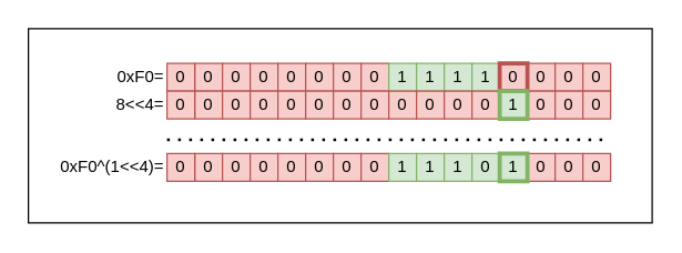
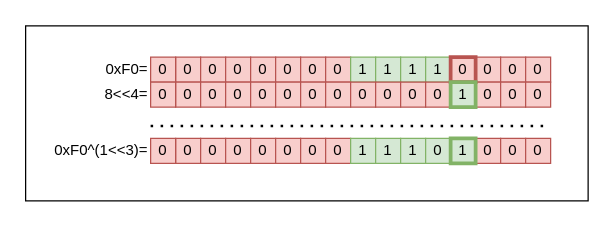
  <mxCell id="0" />
  <mxCell id="1" parent="0" />
  <mxCell id="2" value="" style="rounded=0;whiteSpace=wrap;html=1;strokeColor=default;strokeWidth=1;fillColor=none;" vertex="1" parent="1"><mxGeometry x="20" y="20" width="450" height="140" as="geometry" /></mxCell>
  <mxCell id="3" value="0" style="rounded=0;whiteSpace=wrap;html=1;fillColor=#f8cecc;strokeColor=#b85450;" vertex="1" parent="1"><mxGeometry x="140" y="45" width="20" height="20" as="geometry" /></mxCell>
  <mxCell id="4" value="0" style="rounded=0;whiteSpace=wrap;html=1;fillColor=#f8cecc;strokeColor=#b85450;" vertex="1" parent="1"><mxGeometry x="160" y="45" width="20" height="20" as="geometry" /></mxCell>
  <mxCell id="5" value="0" style="rounded=0;whiteSpace=wrap;html=1;fillColor=#f8cecc;strokeColor=#b85450;" vertex="1" parent="1"><mxGeometry x="180" y="45" width="20" height="20" as="geometry" /></mxCell>
  <mxCell id="6" value="0" style="rounded=0;whiteSpace=wrap;html=1;fillColor=#f8cecc;strokeColor=#b85450;" vertex="1" parent="1"><mxGeometry x="200" y="45" width="20" height="20" as="geometry" /></mxCell>
  <mxCell id="7" value="0" style="rounded=0;whiteSpace=wrap;html=1;fillColor=#f8cecc;strokeColor=#b85450;" vertex="1" parent="1"><mxGeometry x="220" y="45" width="20" height="20" as="geometry" /></mxCell>
  <mxCell id="8" value="0" style="rounded=0;whiteSpace=wrap;html=1;fillColor=#f8cecc;strokeColor=#b85450;" vertex="1" parent="1"><mxGeometry x="240" y="45" width="20" height="20" as="geometry" /></mxCell>
  <mxCell id="9" value="0" style="rounded=0;whiteSpace=wrap;html=1;fillColor=#f8cecc;strokeColor=#b85450;" vertex="1" parent="1"><mxGeometry x="260" y="45" width="20" height="20" as="geometry" /></mxCell>
  <mxCell id="10" value="1" style="rounded=0;whiteSpace=wrap;html=1;fillColor=#d5e8d4;strokeColor=#82b366;" vertex="1" parent="1"><mxGeometry x="280" y="45" width="20" height="20" as="geometry" /></mxCell>
  <mxCell id="11" value="1" style="rounded=0;whiteSpace=wrap;html=1;fillColor=#d5e8d4;strokeColor=#82b366;" vertex="1" parent="1"><mxGeometry x="300" y="45" width="20" height="20" as="geometry" /></mxCell>
  <mxCell id="12" value="1" style="rounded=0;whiteSpace=wrap;html=1;fillColor=#d5e8d4;strokeColor=#82b366;" vertex="1" parent="1"><mxGeometry x="320" y="45" width="20" height="20" as="geometry" /></mxCell>
  <mxCell id="13" value="0" style="rounded=0;whiteSpace=wrap;html=1;fillColor=#f8cecc;strokeColor=#b85450;" vertex="1" parent="1"><mxGeometry x="380" y="45" width="20" height="20" as="geometry" /></mxCell>
  <mxCell id="14" value="0" style="rounded=0;whiteSpace=wrap;html=1;fillColor=#f8cecc;strokeColor=#b85450;" vertex="1" parent="1"><mxGeometry x="400" y="45" width="20" height="20" as="geometry" /></mxCell>
  <mxCell id="15" value="0" style="rounded=0;whiteSpace=wrap;html=1;fillColor=#f8cecc;strokeColor=#b85450;" vertex="1" parent="1"><mxGeometry x="420" y="45" width="20" height="20" as="geometry" /></mxCell>
  <mxCell id="16" value="0" style="rounded=0;whiteSpace=wrap;html=1;fillColor=#f8cecc;strokeColor=#b85450;" vertex="1" parent="1"><mxGeometry x="120" y="45" width="20" height="20" as="geometry" /></mxCell>
  <mxCell id="17" value="0xF0=" style="text;html=1;strokeColor=none;fillColor=none;align=right;verticalAlign=middle;whiteSpace=wrap;rounded=0;" vertex="1" parent="1"><mxGeometry x="80" y="40" width="40" height="30" as="geometry" /></mxCell>
  <mxCell id="18" value="1" style="rounded=0;whiteSpace=wrap;html=1;fillColor=#d5e8d4;strokeColor=#82b366;strokeWidth=1;" vertex="1" parent="1"><mxGeometry x="340" y="45" width="20" height="20" as="geometry" /></mxCell>
  <mxCell id="19" value="0" style="rounded=0;whiteSpace=wrap;html=1;fillColor=#f8cecc;strokeColor=#b85450;" vertex="1" parent="1"><mxGeometry x="140" y="65" width="20" height="20" as="geometry" /></mxCell>
  <mxCell id="20" value="0" style="rounded=0;whiteSpace=wrap;html=1;fillColor=#f8cecc;strokeColor=#b85450;" vertex="1" parent="1"><mxGeometry x="160" y="65" width="20" height="20" as="geometry" /></mxCell>
  <mxCell id="21" value="0" style="rounded=0;whiteSpace=wrap;html=1;fillColor=#f8cecc;strokeColor=#b85450;" vertex="1" parent="1"><mxGeometry x="180" y="65" width="20" height="20" as="geometry" /></mxCell>
  <mxCell id="22" value="0" style="rounded=0;whiteSpace=wrap;html=1;fillColor=#f8cecc;strokeColor=#b85450;" vertex="1" parent="1"><mxGeometry x="200" y="65" width="20" height="20" as="geometry" /></mxCell>
  <mxCell id="23" value="0" style="rounded=0;whiteSpace=wrap;html=1;fillColor=#f8cecc;strokeColor=#b85450;" vertex="1" parent="1"><mxGeometry x="220" y="65" width="20" height="20" as="geometry" /></mxCell>
  <mxCell id="24" value="0" style="rounded=0;whiteSpace=wrap;html=1;fillColor=#f8cecc;strokeColor=#b85450;" vertex="1" parent="1"><mxGeometry x="240" y="65" width="20" height="20" as="geometry" /></mxCell>
  <mxCell id="25" value="0" style="rounded=0;whiteSpace=wrap;html=1;fillColor=#f8cecc;strokeColor=#b85450;" vertex="1" parent="1"><mxGeometry x="260" y="65" width="20" height="20" as="geometry" /></mxCell>
  <mxCell id="26" value="0" style="rounded=0;whiteSpace=wrap;html=1;fillColor=#f8cecc;strokeColor=#b85450;" vertex="1" parent="1"><mxGeometry x="280" y="65" width="20" height="20" as="geometry" /></mxCell>
  <mxCell id="27" value="0" style="rounded=0;whiteSpace=wrap;html=1;fillColor=#f8cecc;strokeColor=#b85450;" vertex="1" parent="1"><mxGeometry x="300" y="65" width="20" height="20" as="geometry" /></mxCell>
  <mxCell id="28" value="0" style="rounded=0;whiteSpace=wrap;html=1;fillColor=#f8cecc;strokeColor=#b85450;" vertex="1" parent="1"><mxGeometry x="320" y="65" width="20" height="20" as="geometry" /></mxCell>
  <mxCell id="29" value="0" style="rounded=0;whiteSpace=wrap;html=1;fillColor=#f8cecc;strokeColor=#b85450;" vertex="1" parent="1"><mxGeometry x="380" y="65" width="20" height="20" as="geometry" /></mxCell>
  <mxCell id="30" value="0" style="rounded=0;whiteSpace=wrap;html=1;fillColor=#f8cecc;strokeColor=#b85450;" vertex="1" parent="1"><mxGeometry x="400" y="65" width="20" height="20" as="geometry" /></mxCell>
  <mxCell id="31" value="0" style="rounded=0;whiteSpace=wrap;html=1;fillColor=#f8cecc;strokeColor=#b85450;strokeWidth=1;" vertex="1" parent="1"><mxGeometry x="420" y="65" width="20" height="20" as="geometry" /></mxCell>
  <mxCell id="32" value="0" style="rounded=0;whiteSpace=wrap;html=1;fillColor=#f8cecc;strokeColor=#b85450;" vertex="1" parent="1"><mxGeometry x="120" y="65" width="20" height="20" as="geometry" /></mxCell>
  <mxCell id="33" value="0" style="rounded=0;whiteSpace=wrap;html=1;fillColor=#f8cecc;strokeColor=#b85450;strokeWidth=1;" vertex="1" parent="1"><mxGeometry x="340" y="65" width="20" height="20" as="geometry" /></mxCell>
  <mxCell id="34" value="" style="endArrow=none;dashed=1;html=1;dashPattern=1 3;strokeWidth=2;rounded=0;" edge="1" parent="1"><mxGeometry width="50" height="50" relative="1" as="geometry"><mxPoint x="120" y="100" as="sourcePoint" /><mxPoint x="440" y="100" as="targetPoint" /></mxGeometry></mxCell>
  <mxCell id="35" value="0" style="rounded=0;whiteSpace=wrap;html=1;fillColor=#f8cecc;strokeColor=#b85450;" vertex="1" parent="1"><mxGeometry x="140" y="110" width="20" height="20" as="geometry" /></mxCell>
  <mxCell id="36" value="0" style="rounded=0;whiteSpace=wrap;html=1;fillColor=#f8cecc;strokeColor=#b85450;" vertex="1" parent="1"><mxGeometry x="160" y="110" width="20" height="20" as="geometry" /></mxCell>
  <mxCell id="37" value="0" style="rounded=0;whiteSpace=wrap;html=1;fillColor=#f8cecc;strokeColor=#b85450;" vertex="1" parent="1"><mxGeometry x="180" y="110" width="20" height="20" as="geometry" /></mxCell>
  <mxCell id="38" value="0" style="rounded=0;whiteSpace=wrap;html=1;fillColor=#f8cecc;strokeColor=#b85450;" vertex="1" parent="1"><mxGeometry x="200" y="110" width="20" height="20" as="geometry" /></mxCell>
  <mxCell id="39" value="0" style="rounded=0;whiteSpace=wrap;html=1;fillColor=#f8cecc;strokeColor=#b85450;" vertex="1" parent="1"><mxGeometry x="220" y="110" width="20" height="20" as="geometry" /></mxCell>
  <mxCell id="40" value="0" style="rounded=0;whiteSpace=wrap;html=1;fillColor=#f8cecc;strokeColor=#b85450;" vertex="1" parent="1"><mxGeometry x="240" y="110" width="20" height="20" as="geometry" /></mxCell>
  <mxCell id="41" value="0" style="rounded=0;whiteSpace=wrap;html=1;fillColor=#f8cecc;strokeColor=#b85450;" vertex="1" parent="1"><mxGeometry x="260" y="110" width="20" height="20" as="geometry" /></mxCell>
  <mxCell id="42" value="1" style="rounded=0;whiteSpace=wrap;html=1;fillColor=#d5e8d4;strokeColor=#82b366;" vertex="1" parent="1"><mxGeometry x="280" y="110" width="20" height="20" as="geometry" /></mxCell>
  <mxCell id="43" value="1" style="rounded=0;whiteSpace=wrap;html=1;fillColor=#d5e8d4;strokeColor=#82b366;" vertex="1" parent="1"><mxGeometry x="300" y="110" width="20" height="20" as="geometry" /></mxCell>
  <mxCell id="44" value="1" style="rounded=0;whiteSpace=wrap;html=1;fillColor=#d5e8d4;strokeColor=#82b366;" vertex="1" parent="1"><mxGeometry x="320" y="110" width="20" height="20" as="geometry" /></mxCell>
  <mxCell id="45" value="0" style="rounded=0;whiteSpace=wrap;html=1;fillColor=#f8cecc;strokeColor=#b85450;" vertex="1" parent="1"><mxGeometry x="380" y="110" width="20" height="20" as="geometry" /></mxCell>
  <mxCell id="46" value="0" style="rounded=0;whiteSpace=wrap;html=1;fillColor=#f8cecc;strokeColor=#b85450;" vertex="1" parent="1"><mxGeometry x="400" y="110" width="20" height="20" as="geometry" /></mxCell>
  <mxCell id="47" value="0" style="rounded=0;whiteSpace=wrap;html=1;fillColor=#f8cecc;strokeColor=#b85450;strokeWidth=1;" vertex="1" parent="1"><mxGeometry x="420" y="110" width="20" height="20" as="geometry" /></mxCell>
  <mxCell id="48" value="0" style="rounded=0;whiteSpace=wrap;html=1;fillColor=#f8cecc;strokeColor=#b85450;" vertex="1" parent="1"><mxGeometry x="120" y="110" width="20" height="20" as="geometry" /></mxCell>
  <mxCell id="49" value="0" style="rounded=0;whiteSpace=wrap;html=1;fillColor=#d5e8d4;strokeColor=#82b366;strokeWidth=1;" vertex="1" parent="1"><mxGeometry x="340" y="110" width="20" height="20" as="geometry" /></mxCell>
  <mxCell id="50" value="8&amp;lt;&amp;lt;4=" style="text;html=1;strokeColor=none;fillColor=none;align=right;verticalAlign=middle;whiteSpace=wrap;rounded=0;" vertex="1" parent="1"><mxGeometry x="60" y="60" width="60" height="30" as="geometry" /></mxCell>
- <mxCell id="51" value="0xF0^(1&amp;lt;&amp;lt;4)=" style="text;html=1;strokeColor=none;fillColor=none;align=right;verticalAlign=middle;whiteSpace=wrap;rounded=0;" vertex="1" parent="1"><mxGeometry x="40" y="105" width="80" height="30" as="geometry" /></mxCell>
+ <mxCell id="51" value="0xF0^(1&amp;lt;&amp;lt;3)=" style="text;html=1;strokeColor=none;fillColor=none;align=right;verticalAlign=middle;whiteSpace=wrap;rounded=0;" vertex="1" parent="1"><mxGeometry x="40" y="105" width="80" height="30" as="geometry" /></mxCell>
  <mxCell id="52" value="0" style="rounded=0;whiteSpace=wrap;html=1;fillColor=#f8cecc;strokeColor=#b85450;strokeWidth=3;" vertex="1" parent="1"><mxGeometry x="360" y="45" width="20" height="20" as="geometry" /></mxCell>
  <mxCell id="53" value="1" style="rounded=0;whiteSpace=wrap;html=1;fillColor=#d5e8d4;strokeColor=#82b366;strokeWidth=3;" vertex="1" parent="1"><mxGeometry x="360" y="65" width="20" height="20" as="geometry" /></mxCell>
  <mxCell id="54" value="1" style="rounded=0;whiteSpace=wrap;html=1;fillColor=#d5e8d4;strokeColor=#82b366;strokeWidth=3;" vertex="1" parent="1"><mxGeometry x="360" y="110" width="20" height="20" as="geometry" /></mxCell>
